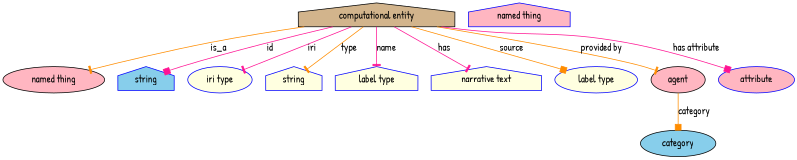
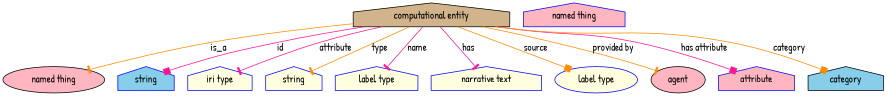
  digraph {
    fontname="Patrick Hand"
    node [fillcolor=lightyellow fontname="Patrick Hand" shape=house style=filled color=blue]
    edge [arrowhead=tee color=darkorange fontname="Patrick Hand" style=solid]
    n1 [fillcolor=tan height=0.5 label="computational entity" width=2.9789 color=""]
    "named thing" [fillcolor=lightpink height=0.5 shape=ellipse width=1.9318 color=""]
    n3 [fillcolor=skyblue height=0.5 label=string width=1.0652]
-   n4 [height=0.5 label="iri type" shape=ellipse width=1.2277]
+   n4 [height=0.5 label="iri type" width=1.2277]
    n5 [height=0.5 label=string width=1.0652]
    n6 [height=0.5 label="label type" width=1.5707]
    n7 [height=0.5 label="narrative text" width=2.0943]
    n8 [height=0.5 label="label type" shape=ellipse width=1.5707]
    n9 [color=black fillcolor=lightpink height=0.5 label=agent shape=ellipse width=1.0291]
-   n10 [fillcolor=lightpink height=0.5 label=attribute shape=ellipse width=1.4443]
-   category [fillcolor=skyblue height=0.5 shape=ellipse width=1.4263 color=""]
+   n10 [fillcolor=lightpink height=0.5 label=attribute width=1.4443]
+   category [fillcolor=skyblue height=0.5 width=1.4263 color=""]
    n12 [fillcolor=lightpink height=0.5 label="named thing" width=1.9318]
    n1 -> "named thing" [label=is_a style=""]
    n1 -> n3 [arrowhead=box color=deeppink label=id]
-   n1 -> n4 [color=deeppink label=iri]
+   n1 -> n4 [color=deeppink label=attribute]
    n1 -> n5 [label=type]
    n1 -> n6 [color=deeppink label=name]
    n1 -> n7 [color=deeppink label=has]
    n1 -> n8 [arrowhead=box label=source]
    n1 -> n9 [label="provided by"]
    n1 -> n10 [arrowhead=box color=deeppink label="has attribute"]
-   n9 -> category [arrowhead=box label=category]
+   n1 -> category [arrowhead=box label=category]
  }
